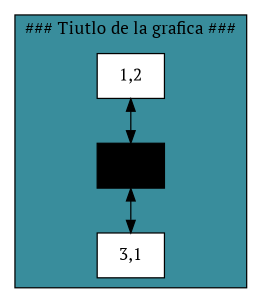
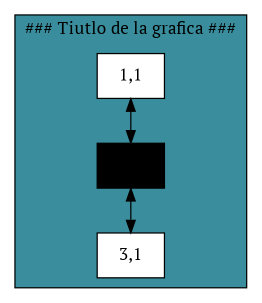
  digraph {
    fontname="PT Serif"
    node [fillcolor=white shape=box style=filled fontname="PT Serif"]
    edge [dir=both fontname="PT Serif"]
-   n1 [group=1 label="1,2"]
+   n1 [group=1 label="1,1"]
    n2 [fillcolor=black group=2 label="2,1"]
    n3 [group=3 label="3,1"]
    subgraph cluster_1 {
      bgcolor="#398D9C"
      label="### Tiutlo de la grafica ###"
      n1
      n2
      n3
    }
    n1 -> n2
    n2 -> n3
  }
